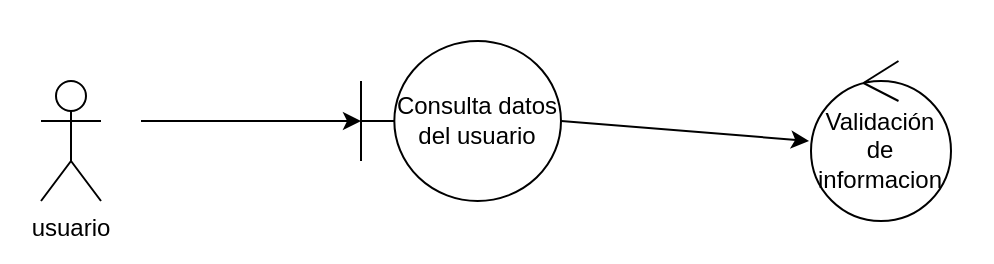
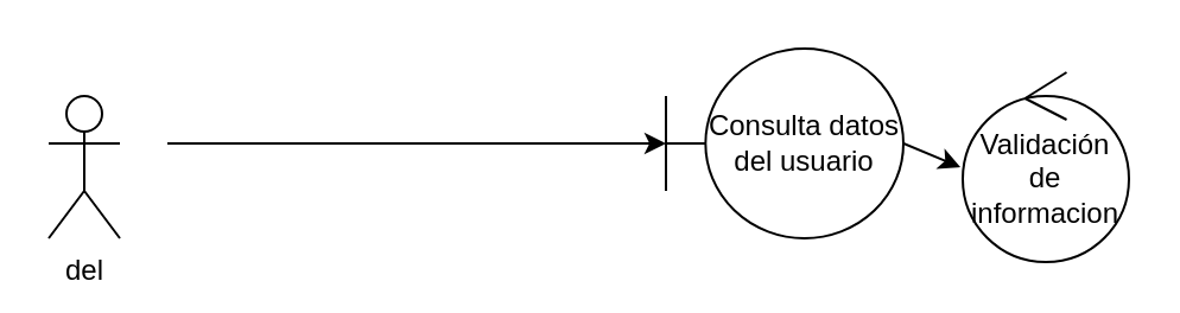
  <mxCell id="0" />
  <mxCell id="1" parent="0" />
- <mxCell id="2" value="usuario" style="shape=umlActor;verticalLabelPosition=bottom;verticalAlign=top;html=1;outlineConnect=0;" vertex="1" parent="1"><mxGeometry x="20" y="40" width="30" height="60" as="geometry" /></mxCell>
+ <mxCell id="2" value="del" style="shape=umlActor;verticalLabelPosition=bottom;verticalAlign=top;html=1;outlineConnect=0;" vertex="1" parent="1"><mxGeometry x="20" y="40" width="30" height="60" as="geometry" /></mxCell>
  <mxCell id="3" value="" style="endArrow=classic;html=1;rounded=0;" edge="1" parent="1" target="4"><mxGeometry width="50" height="50" relative="1" as="geometry"><mxPoint x="70" y="60" as="sourcePoint" /><mxPoint x="190" y="60" as="targetPoint" /></mxGeometry></mxCell>
- <mxCell id="4" value="Consulta datos del usuario" style="shape=umlBoundary;whiteSpace=wrap;html=1;" vertex="1" parent="1"><mxGeometry x="180" y="20" width="100" height="80" as="geometry" /></mxCell>
+ <mxCell id="4" value="Consulta datos del usuario" style="shape=umlBoundary;whiteSpace=wrap;html=1;" vertex="1" parent="1"><mxGeometry x="280" y="20" width="100" height="80" as="geometry" /></mxCell>
  <mxCell id="5" value="Validación de informacion" style="ellipse;shape=umlControl;whiteSpace=wrap;html=1;" vertex="1" parent="1"><mxGeometry x="405" y="30" width="70" height="80" as="geometry" /></mxCell>
  <mxCell id="6" value="" style="endArrow=classic;html=1;rounded=0;exitX=1.001;exitY=0.5;exitDx=0;exitDy=0;exitPerimeter=0;entryX=-0.014;entryY=0.5;entryDx=0;entryDy=0;entryPerimeter=0;" edge="1" parent="1" source="4" target="5"><mxGeometry width="50" height="50" relative="1" as="geometry"><mxPoint x="230" y="80" as="sourcePoint" /><mxPoint x="400" y="57" as="targetPoint" /></mxGeometry></mxCell>
